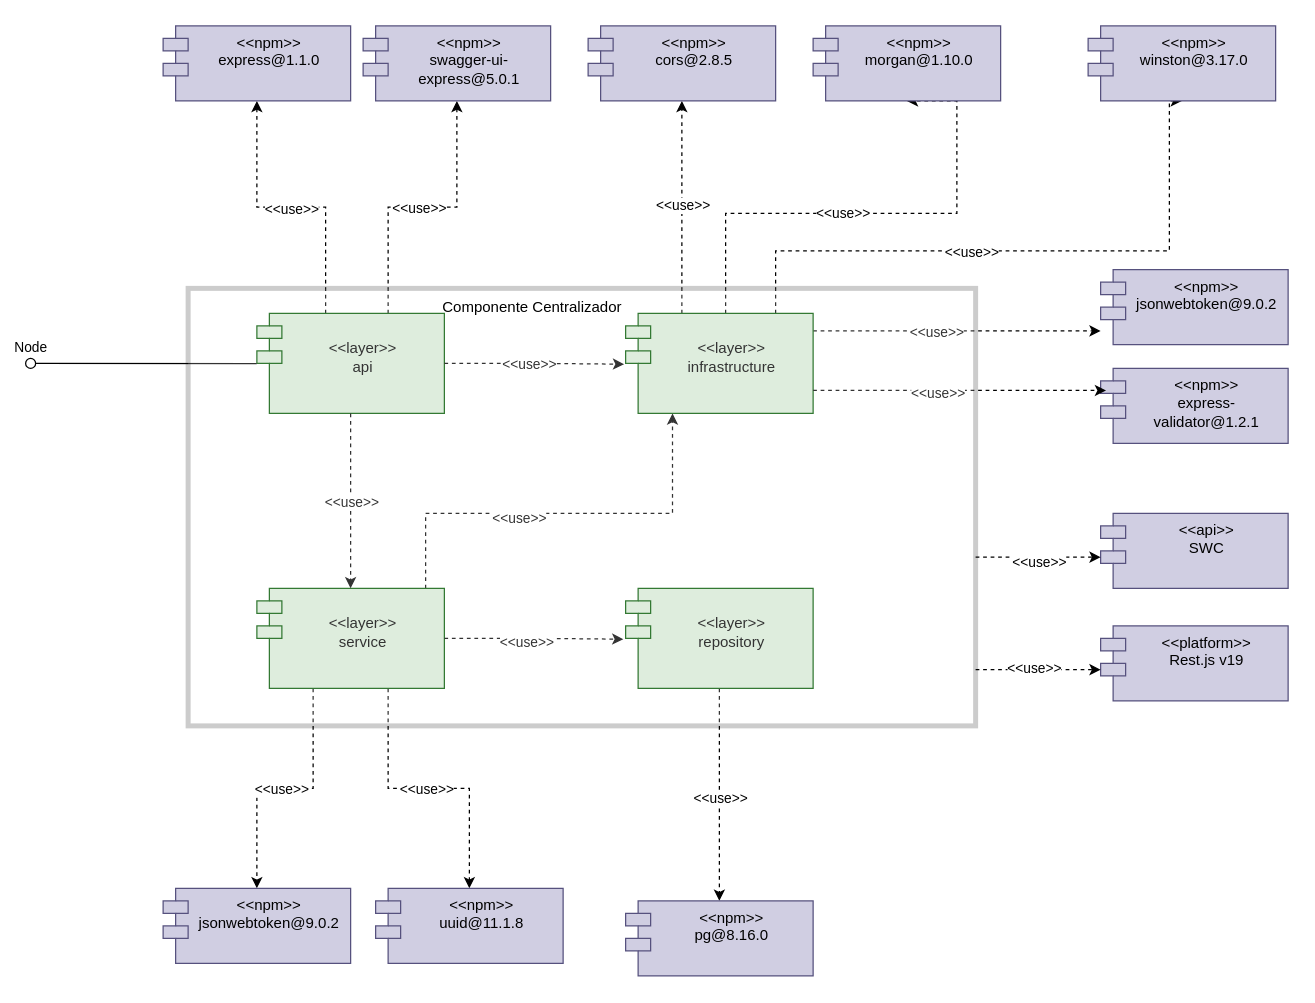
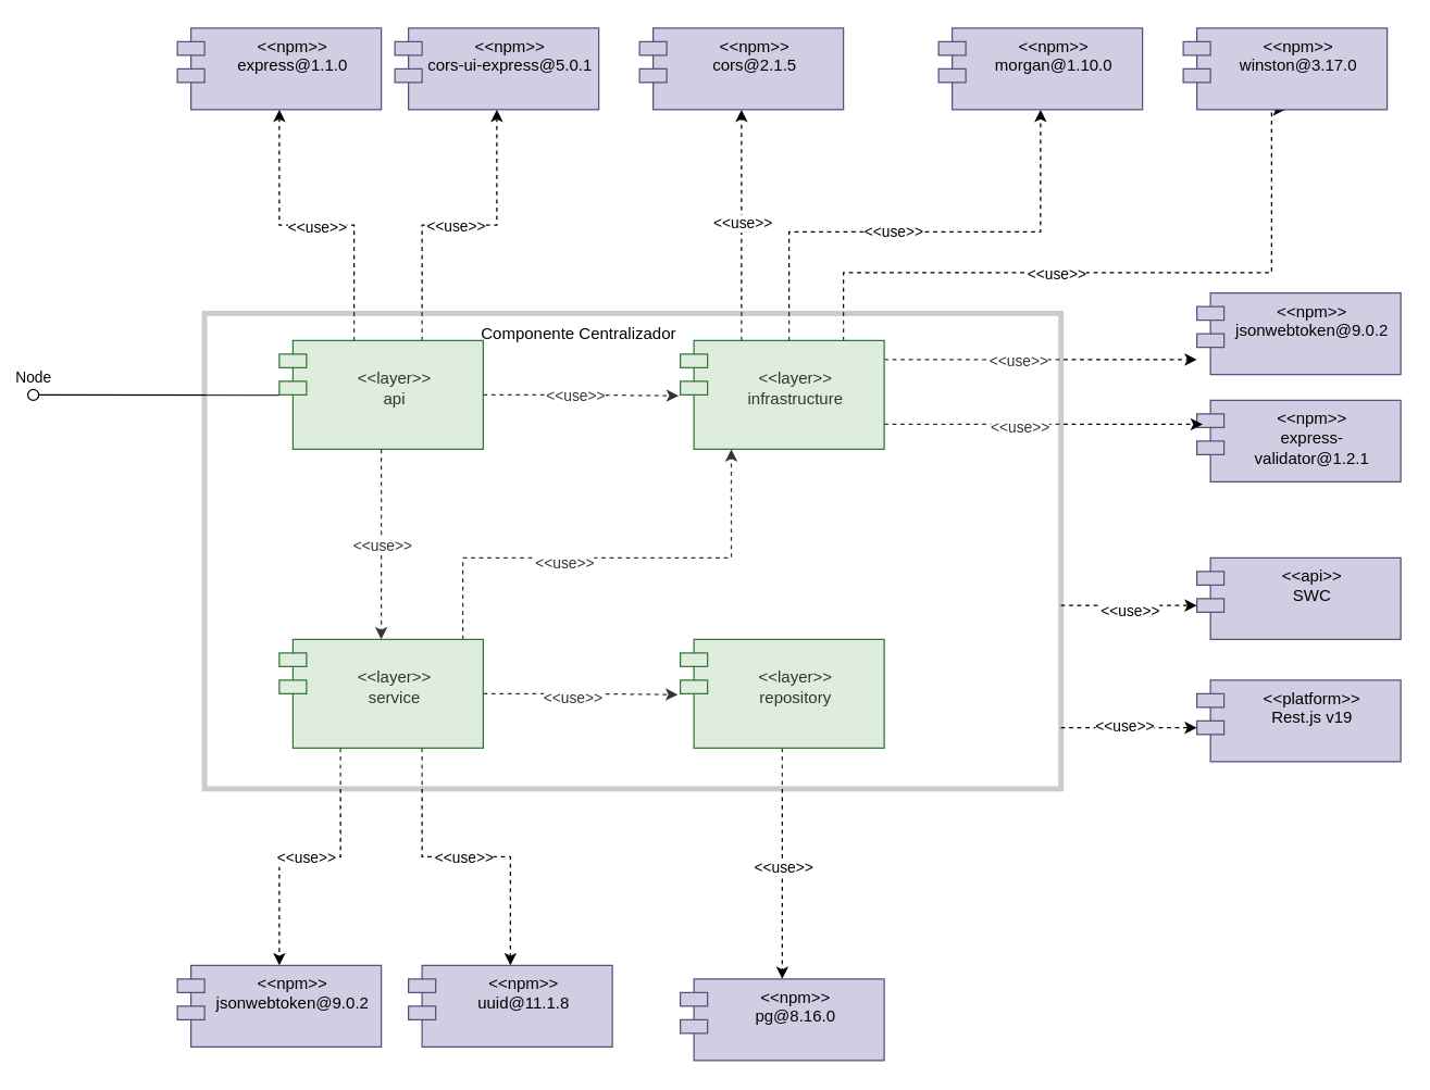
  <mxCell id="0" />
  <mxCell id="1" parent="0" />
  <mxCell id="2" style="edgeStyle=orthogonalEdgeStyle;rounded=0;orthogonalLoop=1;jettySize=auto;html=1;entryX=0.25;entryY=1;entryDx=0;entryDy=0;dashed=1;" edge="1" parent="1" source="8" target="31"><mxGeometry relative="1" as="geometry"><Array as="points"><mxPoint x="340" y="410" /><mxPoint x="538" y="410" /></Array></mxGeometry></mxCell>
  <mxCell id="3" value="&amp;lt;&amp;lt;use&amp;gt;&amp;gt;" style="edgeLabel;html=1;align=center;verticalAlign=middle;resizable=0;points=[];" vertex="1" connectable="0" parent="2"><mxGeometry x="-0.203" y="-3" relative="1" as="geometry"><mxPoint as="offset" /></mxGeometry></mxCell>
  <mxCell id="4" style="edgeStyle=orthogonalEdgeStyle;rounded=0;orthogonalLoop=1;jettySize=auto;html=1;dashed=1;" edge="1" parent="1" source="8" target="36"><mxGeometry relative="1" as="geometry"><Array as="points"><mxPoint x="250" y="630" /><mxPoint x="205" y="630" /></Array></mxGeometry></mxCell>
  <mxCell id="5" value="&amp;lt;&amp;lt;use&amp;gt;&amp;gt;" style="edgeLabel;html=1;align=center;verticalAlign=middle;resizable=0;points=[];" vertex="1" connectable="0" parent="4"><mxGeometry x="0.03" relative="1" as="geometry"><mxPoint as="offset" /></mxGeometry></mxCell>
  <mxCell id="6" style="edgeStyle=orthogonalEdgeStyle;rounded=0;orthogonalLoop=1;jettySize=auto;html=1;dashed=1;" edge="1" parent="1" source="8" target="37"><mxGeometry relative="1" as="geometry"><Array as="points"><mxPoint x="310" y="630" /><mxPoint x="375" y="630" /></Array></mxGeometry></mxCell>
  <mxCell id="7" value="&amp;lt;&amp;lt;use&amp;gt;&amp;gt;" style="edgeLabel;html=1;align=center;verticalAlign=middle;resizable=0;points=[];" vertex="1" connectable="0" parent="6"><mxGeometry x="-0.065" relative="1" as="geometry"><mxPoint x="5" as="offset" /></mxGeometry></mxCell>
  <mxCell id="8" value="&lt;font style=&quot;color: light-dark(rgb(0, 0, 0), rgb(0, 0, 0));&quot;&gt;&lt;br&gt;&amp;lt;&amp;lt;layer&amp;gt;&amp;gt;&lt;br&gt;service&lt;/font&gt;" style="shape=module;align=left;spacingLeft=20;align=center;verticalAlign=top;whiteSpace=wrap;html=1;fillColor=light-dark(#D5E8D4,#164D25);fontColor=#ffffff;strokeColor=#005700;" vertex="1" parent="1"><mxGeometry x="205" y="470" width="150" height="80" as="geometry" /></mxCell>
  <mxCell id="9" style="edgeStyle=orthogonalEdgeStyle;rounded=0;orthogonalLoop=1;jettySize=auto;html=1;dashed=1;" edge="1" parent="1" source="11" target="38"><mxGeometry relative="1" as="geometry" /></mxCell>
  <mxCell id="10" value="&amp;lt;&amp;lt;use&amp;gt;&amp;gt;" style="edgeLabel;html=1;align=center;verticalAlign=middle;resizable=0;points=[];" vertex="1" connectable="0" parent="9"><mxGeometry x="0.021" relative="1" as="geometry"><mxPoint as="offset" /></mxGeometry></mxCell>
  <mxCell id="11" value="&lt;font style=&quot;color: light-dark(rgb(0, 0, 0), rgb(0, 0, 0));&quot;&gt;&lt;br&gt;&amp;lt;&amp;lt;layer&amp;gt;&amp;gt;&lt;br&gt;repository&lt;/font&gt;" style="shape=module;align=left;spacingLeft=20;align=center;verticalAlign=top;whiteSpace=wrap;html=1;fillColor=light-dark(#D5E8D4,#164D25);fontColor=#ffffff;strokeColor=#005700;" vertex="1" parent="1"><mxGeometry x="500" y="470" width="150" height="80" as="geometry" /></mxCell>
  <mxCell id="12" style="edgeStyle=orthogonalEdgeStyle;rounded=0;orthogonalLoop=1;jettySize=auto;html=1;entryX=0.5;entryY=1;entryDx=0;entryDy=0;dashed=1;" edge="1" parent="1" source="16" target="34"><mxGeometry relative="1" as="geometry"><Array as="points"><mxPoint x="260" y="165" /><mxPoint x="205" y="165" /></Array></mxGeometry></mxCell>
  <mxCell id="13" value="&amp;lt;&amp;lt;use&amp;gt;&amp;gt;" style="edgeLabel;html=1;align=center;verticalAlign=middle;resizable=0;points=[];" vertex="1" connectable="0" parent="12"><mxGeometry x="0.002" y="1" relative="1" as="geometry"><mxPoint as="offset" /></mxGeometry></mxCell>
  <mxCell id="14" style="edgeStyle=orthogonalEdgeStyle;rounded=0;orthogonalLoop=1;jettySize=auto;html=1;entryX=0.5;entryY=1;entryDx=0;entryDy=0;dashed=1;" edge="1" parent="1" source="16" target="35"><mxGeometry relative="1" as="geometry"><Array as="points"><mxPoint x="310" y="165" /><mxPoint x="365" y="165" /></Array></mxGeometry></mxCell>
  <mxCell id="15" value="&amp;lt;&amp;lt;use&amp;gt;&amp;gt;" style="edgeLabel;html=1;align=center;verticalAlign=middle;resizable=0;points=[];" vertex="1" connectable="0" parent="14"><mxGeometry x="-0.027" relative="1" as="geometry"><mxPoint as="offset" /></mxGeometry></mxCell>
  <mxCell id="16" value="&lt;font style=&quot;color: light-dark(rgb(0, 0, 0), rgb(0, 0, 0));&quot;&gt;&lt;br&gt;&amp;lt;&amp;lt;layer&amp;gt;&amp;gt;&lt;br&gt;api&lt;/font&gt;" style="shape=module;align=left;spacingLeft=20;align=center;verticalAlign=top;whiteSpace=wrap;html=1;fillColor=light-dark(#D5E8D4,#164D25);fontColor=#ffffff;strokeColor=#005700;" vertex="1" parent="1"><mxGeometry x="205" y="250" width="150" height="80" as="geometry" /></mxCell>
  <mxCell id="17" style="edgeStyle=orthogonalEdgeStyle;rounded=0;orthogonalLoop=1;jettySize=auto;html=1;entryX=-0.008;entryY=0.508;entryDx=0;entryDy=0;entryPerimeter=0;dashed=1;" edge="1" parent="1" source="16" target="31"><mxGeometry relative="1" as="geometry"><Array as="points" /></mxGeometry></mxCell>
  <mxCell id="18" value="&amp;lt;&amp;lt;use&amp;gt;&amp;gt;" style="edgeLabel;html=1;align=center;verticalAlign=middle;resizable=0;points=[];" vertex="1" connectable="0" parent="17"><mxGeometry x="-0.078" relative="1" as="geometry"><mxPoint as="offset" /></mxGeometry></mxCell>
  <mxCell id="19" style="edgeStyle=orthogonalEdgeStyle;rounded=0;orthogonalLoop=1;jettySize=auto;html=1;dashed=1;" edge="1" parent="1" source="16" target="8"><mxGeometry relative="1" as="geometry"><Array as="points"><mxPoint x="280" y="460" /><mxPoint x="280" y="460" /></Array></mxGeometry></mxCell>
  <mxCell id="20" value="&amp;lt;&amp;lt;use&amp;gt;&amp;gt;" style="edgeLabel;html=1;align=center;verticalAlign=middle;resizable=0;points=[];" vertex="1" connectable="0" parent="19"><mxGeometry x="0.045" y="4" relative="1" as="geometry"><mxPoint x="-4" y="-3" as="offset" /></mxGeometry></mxCell>
  <mxCell id="21" value="" style="endArrow=none;html=1;rounded=0;align=center;verticalAlign=top;endFill=0;labelBackgroundColor=none;endSize=2;exitX=-0.001;exitY=0.503;exitDx=0;exitDy=0;exitPerimeter=0;" edge="1" source="16" target="22" parent="1"><mxGeometry relative="1" as="geometry"><mxPoint x="130" y="290" as="sourcePoint" /></mxGeometry></mxCell>
  <mxCell id="22" value="Node" style="ellipse;html=1;fontSize=11;align=center;fillColor=none;points=[];aspect=fixed;resizable=0;verticalAlign=bottom;labelPosition=center;verticalLabelPosition=top;flipH=1;" vertex="1" parent="1"><mxGeometry x="20" y="286" width="8" height="8" as="geometry" /></mxCell>
  <mxCell id="23" style="edgeStyle=orthogonalEdgeStyle;rounded=0;orthogonalLoop=1;jettySize=auto;html=1;dashed=1;" edge="1" parent="1" source="31" target="39"><mxGeometry relative="1" as="geometry"><Array as="points"><mxPoint x="545" y="220" /><mxPoint x="545" y="220" /></Array></mxGeometry></mxCell>
  <mxCell id="24" value="&amp;lt;&amp;lt;use&amp;gt;&amp;gt;" style="edgeLabel;html=1;align=center;verticalAlign=middle;resizable=0;points=[];" vertex="1" connectable="0" parent="23"><mxGeometry x="0.022" relative="1" as="geometry"><mxPoint as="offset" /></mxGeometry></mxCell>
  <mxCell id="25" style="edgeStyle=orthogonalEdgeStyle;rounded=0;orthogonalLoop=1;jettySize=auto;html=1;entryX=0.5;entryY=1;entryDx=0;entryDy=0;dashed=1;" edge="1" parent="1" source="31" target="40"><mxGeometry relative="1" as="geometry"><Array as="points"><mxPoint x="580" y="170" /><mxPoint x="765" y="170" /></Array></mxGeometry></mxCell>
  <mxCell id="26" value="&amp;lt;&amp;lt;use&amp;gt;&amp;gt;" style="edgeLabel;html=1;align=center;verticalAlign=middle;resizable=0;points=[];" vertex="1" connectable="0" parent="25"><mxGeometry x="-0.122" y="1" relative="1" as="geometry"><mxPoint as="offset" /></mxGeometry></mxCell>
  <mxCell id="27" style="edgeStyle=orthogonalEdgeStyle;rounded=0;orthogonalLoop=1;jettySize=auto;html=1;entryX=0.5;entryY=1;entryDx=0;entryDy=0;dashed=1;" edge="1" parent="1" source="31" target="41"><mxGeometry relative="1" as="geometry"><Array as="points"><mxPoint x="620" y="200" /><mxPoint x="935" y="200" /></Array></mxGeometry></mxCell>
  <mxCell id="28" value="&amp;lt;&amp;lt;use&amp;gt;&amp;gt;" style="edgeLabel;html=1;align=center;verticalAlign=middle;resizable=0;points=[];" vertex="1" connectable="0" parent="27"><mxGeometry x="-0.169" relative="1" as="geometry"><mxPoint as="offset" /></mxGeometry></mxCell>
  <mxCell id="29" style="edgeStyle=orthogonalEdgeStyle;rounded=0;orthogonalLoop=1;jettySize=auto;html=1;dashed=1;" edge="1" parent="1" source="31" target="42"><mxGeometry relative="1" as="geometry"><Array as="points"><mxPoint x="810" y="264" /><mxPoint x="810" y="264" /></Array></mxGeometry></mxCell>
  <mxCell id="30" value="&amp;lt;&amp;lt;use&amp;gt;&amp;gt;" style="edgeLabel;html=1;align=center;verticalAlign=middle;resizable=0;points=[];" vertex="1" connectable="0" parent="29"><mxGeometry x="-0.209" relative="1" as="geometry"><mxPoint x="7" as="offset" /></mxGeometry></mxCell>
  <mxCell id="31" value="&lt;font style=&quot;color: light-dark(rgb(0, 0, 0), rgb(0, 0, 0));&quot;&gt;&lt;br&gt;&amp;lt;&amp;lt;layer&amp;gt;&amp;gt;&lt;br&gt;infrastructure&lt;/font&gt;" style="shape=module;align=left;spacingLeft=20;align=center;verticalAlign=top;whiteSpace=wrap;html=1;fillColor=light-dark(#D5E8D4,#164D25);fontColor=#ffffff;strokeColor=#005700;" vertex="1" parent="1"><mxGeometry x="500" y="250" width="150" height="80" as="geometry" /></mxCell>
  <mxCell id="32" style="edgeStyle=orthogonalEdgeStyle;rounded=0;orthogonalLoop=1;jettySize=auto;html=1;entryX=-0.012;entryY=0.508;entryDx=0;entryDy=0;entryPerimeter=0;dashed=1;" edge="1" parent="1" source="8" target="11"><mxGeometry relative="1" as="geometry" /></mxCell>
  <mxCell id="33" value="&amp;lt;&amp;lt;use&amp;gt;&amp;gt;" style="edgeLabel;html=1;align=center;verticalAlign=middle;resizable=0;points=[];" vertex="1" connectable="0" parent="32"><mxGeometry x="-0.094" y="-2" relative="1" as="geometry"><mxPoint as="offset" /></mxGeometry></mxCell>
  <mxCell id="34" value="&amp;lt;&amp;lt;npm&amp;gt;&amp;gt;&lt;div&gt;express@1.1.0&lt;/div&gt;" style="shape=module;align=left;spacingLeft=20;align=center;verticalAlign=top;whiteSpace=wrap;html=1;fillColor=#d0cee2;strokeColor=#56517e;" vertex="1" parent="1"><mxGeometry x="130" y="20" width="150" height="60" as="geometry" /></mxCell>
- <mxCell id="35" value="&amp;lt;&amp;lt;npm&amp;gt;&amp;gt;&lt;div&gt;swagger-ui-express@5.0.1&lt;/div&gt;" style="shape=module;align=left;spacingLeft=20;align=center;verticalAlign=top;whiteSpace=wrap;html=1;fillColor=#d0cee2;strokeColor=#56517e;" vertex="1" parent="1"><mxGeometry x="290" y="20" width="150" height="60" as="geometry" /></mxCell>
+ <mxCell id="35" value="&amp;lt;&amp;lt;npm&amp;gt;&amp;gt;&lt;div&gt;cors-ui-express@5.0.1&lt;/div&gt;" style="shape=module;align=left;spacingLeft=20;align=center;verticalAlign=top;whiteSpace=wrap;html=1;fillColor=#d0cee2;strokeColor=#56517e;" vertex="1" parent="1"><mxGeometry x="290" y="20" width="150" height="60" as="geometry" /></mxCell>
  <mxCell id="36" value="&amp;lt;&amp;lt;npm&amp;gt;&amp;gt;&lt;div&gt;jsonwebtoken@9.0.2&lt;/div&gt;" style="shape=module;align=left;spacingLeft=20;align=center;verticalAlign=top;whiteSpace=wrap;html=1;fillColor=#d0cee2;strokeColor=#56517e;" vertex="1" parent="1"><mxGeometry x="130" y="710" width="150" height="60" as="geometry" /></mxCell>
  <mxCell id="37" value="&amp;lt;&amp;lt;npm&amp;gt;&amp;gt;&lt;div&gt;uuid@11.1.8&lt;/div&gt;" style="shape=module;align=left;spacingLeft=20;align=center;verticalAlign=top;whiteSpace=wrap;html=1;fillColor=#d0cee2;strokeColor=#56517e;" vertex="1" parent="1"><mxGeometry x="300" y="710" width="150" height="60" as="geometry" /></mxCell>
  <mxCell id="38" value="&amp;lt;&amp;lt;npm&amp;gt;&amp;gt;&lt;div&gt;pg@8.16.0&lt;/div&gt;" style="shape=module;align=left;spacingLeft=20;align=center;verticalAlign=top;whiteSpace=wrap;html=1;fillColor=#d0cee2;strokeColor=#56517e;" vertex="1" parent="1"><mxGeometry x="500" y="720" width="150" height="60" as="geometry" /></mxCell>
- <mxCell id="39" value="&amp;lt;&amp;lt;npm&amp;gt;&amp;gt;&lt;div&gt;cors@2.8.5&lt;/div&gt;" style="shape=module;align=left;spacingLeft=20;align=center;verticalAlign=top;whiteSpace=wrap;html=1;fillColor=#d0cee2;strokeColor=#56517e;" vertex="1" parent="1"><mxGeometry x="470" y="20" width="150" height="60" as="geometry" /></mxCell>
- <mxCell id="40" value="&amp;lt;&amp;lt;npm&amp;gt;&amp;gt;&lt;div&gt;morgan@1.10.0&lt;/div&gt;" style="shape=module;align=left;spacingLeft=20;align=center;verticalAlign=top;whiteSpace=wrap;html=1;fillColor=#d0cee2;strokeColor=#56517e;" vertex="1" parent="1"><mxGeometry x="650" y="20" width="150" height="60" as="geometry" /></mxCell>
+ <mxCell id="39" value="&amp;lt;&amp;lt;npm&amp;gt;&amp;gt;&lt;div&gt;cors@2.1.5&lt;/div&gt;" style="shape=module;align=left;spacingLeft=20;align=center;verticalAlign=top;whiteSpace=wrap;html=1;fillColor=#d0cee2;strokeColor=#56517e;" vertex="1" parent="1"><mxGeometry x="470" y="20" width="150" height="60" as="geometry" /></mxCell>
+ <mxCell id="40" value="&amp;lt;&amp;lt;npm&amp;gt;&amp;gt;&lt;div&gt;morgan@1.10.0&lt;/div&gt;" style="shape=module;align=left;spacingLeft=20;align=center;verticalAlign=top;whiteSpace=wrap;html=1;fillColor=#d0cee2;strokeColor=#56517e;" vertex="1" parent="1"><mxGeometry x="690" y="20" width="150" height="60" as="geometry" /></mxCell>
  <mxCell id="41" value="&amp;lt;&amp;lt;npm&amp;gt;&amp;gt;&lt;div&gt;winston@3.17.0&lt;/div&gt;" style="shape=module;align=left;spacingLeft=20;align=center;verticalAlign=top;whiteSpace=wrap;html=1;fillColor=#d0cee2;strokeColor=#56517e;" vertex="1" parent="1"><mxGeometry x="870" y="20" width="150" height="60" as="geometry" /></mxCell>
  <mxCell id="42" value="&amp;lt;&amp;lt;npm&amp;gt;&amp;gt;&lt;br&gt;&lt;div&gt;&lt;span style=&quot;background-color: transparent; color: light-dark(rgb(0, 0, 0), rgb(255, 255, 255));&quot;&gt;jsonwebtoken@9.0.2&lt;/span&gt;&lt;/div&gt;" style="shape=module;align=left;spacingLeft=20;align=center;verticalAlign=top;whiteSpace=wrap;html=1;fillColor=#d0cee2;strokeColor=#56517e;" vertex="1" parent="1"><mxGeometry x="880" y="215" width="150" height="60" as="geometry" /></mxCell>
  <mxCell id="43" value="&amp;lt;&amp;lt;npm&amp;gt;&amp;gt;&lt;br&gt;&lt;div&gt;express-validator@1.2.1&lt;/div&gt;" style="shape=module;align=left;spacingLeft=20;align=center;verticalAlign=top;whiteSpace=wrap;html=1;fillColor=#d0cee2;strokeColor=#56517e;" vertex="1" parent="1"><mxGeometry x="880" y="294" width="150" height="60" as="geometry" /></mxCell>
  <mxCell id="44" style="edgeStyle=orthogonalEdgeStyle;rounded=0;orthogonalLoop=1;jettySize=auto;html=1;entryX=0.029;entryY=0.294;entryDx=0;entryDy=0;entryPerimeter=0;dashed=1;" edge="1" parent="1" source="31" target="43"><mxGeometry relative="1" as="geometry"><Array as="points"><mxPoint x="755" y="312" /></Array></mxGeometry></mxCell>
  <mxCell id="45" value="&amp;lt;&amp;lt;use&amp;gt;&amp;gt;" style="edgeLabel;html=1;align=center;verticalAlign=middle;resizable=0;points=[];" vertex="1" connectable="0" parent="44"><mxGeometry x="-0.152" y="-2" relative="1" as="geometry"><mxPoint as="offset" /></mxGeometry></mxCell>
  <mxCell id="46" value="" style="rounded=0;whiteSpace=wrap;html=1;shadow=0;gradientColor=none;strokeColor=light-dark(#000000,#000000);fillColor=light-dark(#FFFFFF,#B9E0A5);strokeWidth=4;fillStyle=solid;opacity=20;" vertex="1" parent="1"><mxGeometry x="150" y="230" width="630" height="350" as="geometry" /></mxCell>
  <mxCell id="47" value="&amp;lt;&amp;lt;api&amp;gt;&amp;gt;&lt;br&gt;SWC" style="shape=module;align=left;spacingLeft=20;align=center;verticalAlign=top;whiteSpace=wrap;html=1;fillColor=#d0cee2;strokeColor=#56517e;" vertex="1" parent="1"><mxGeometry x="880" y="410" width="150" height="60" as="geometry" /></mxCell>
  <mxCell id="48" style="edgeStyle=orthogonalEdgeStyle;rounded=0;orthogonalLoop=1;jettySize=auto;html=1;entryX=0;entryY=0;entryDx=0;entryDy=35;entryPerimeter=0;dashed=1;" edge="1" parent="1" source="46" target="47"><mxGeometry relative="1" as="geometry"><Array as="points"><mxPoint x="790" y="445" /><mxPoint x="790" y="445" /></Array></mxGeometry></mxCell>
  <mxCell id="49" value="&amp;lt;&amp;lt;use&amp;gt;&amp;gt;" style="edgeLabel;html=1;align=center;verticalAlign=middle;resizable=0;points=[];" vertex="1" connectable="0" parent="48"><mxGeometry x="-0.006" y="-3" relative="1" as="geometry"><mxPoint as="offset" /></mxGeometry></mxCell>
  <mxCell id="50" value="Componente Centralizador" style="text;html=1;align=center;verticalAlign=middle;resizable=0;points=[];autosize=1;strokeColor=none;fillColor=none;" vertex="1" parent="1"><mxGeometry x="340" y="230" width="170" height="30" as="geometry" /></mxCell>
  <mxCell id="51" value="&amp;lt;&amp;lt;platform&amp;gt;&amp;gt;&lt;br&gt;Rest.js v19" style="shape=module;align=left;spacingLeft=20;align=center;verticalAlign=top;whiteSpace=wrap;html=1;fillColor=#d0cee2;strokeColor=#56517e;" vertex="1" parent="1"><mxGeometry x="880" y="500" width="150" height="60" as="geometry" /></mxCell>
  <mxCell id="52" style="edgeStyle=orthogonalEdgeStyle;rounded=0;orthogonalLoop=1;jettySize=auto;html=1;entryX=0;entryY=0;entryDx=0;entryDy=35;entryPerimeter=0;dashed=1;" edge="1" parent="1" source="46" target="51"><mxGeometry relative="1" as="geometry"><Array as="points"><mxPoint x="790" y="535" /><mxPoint x="790" y="535" /></Array></mxGeometry></mxCell>
  <mxCell id="53" value="&amp;lt;&amp;lt;use&amp;gt;&amp;gt;" style="edgeLabel;html=1;align=center;verticalAlign=middle;resizable=0;points=[];" vertex="1" connectable="0" parent="52"><mxGeometry x="-0.089" y="2" relative="1" as="geometry"><mxPoint as="offset" /></mxGeometry></mxCell>
